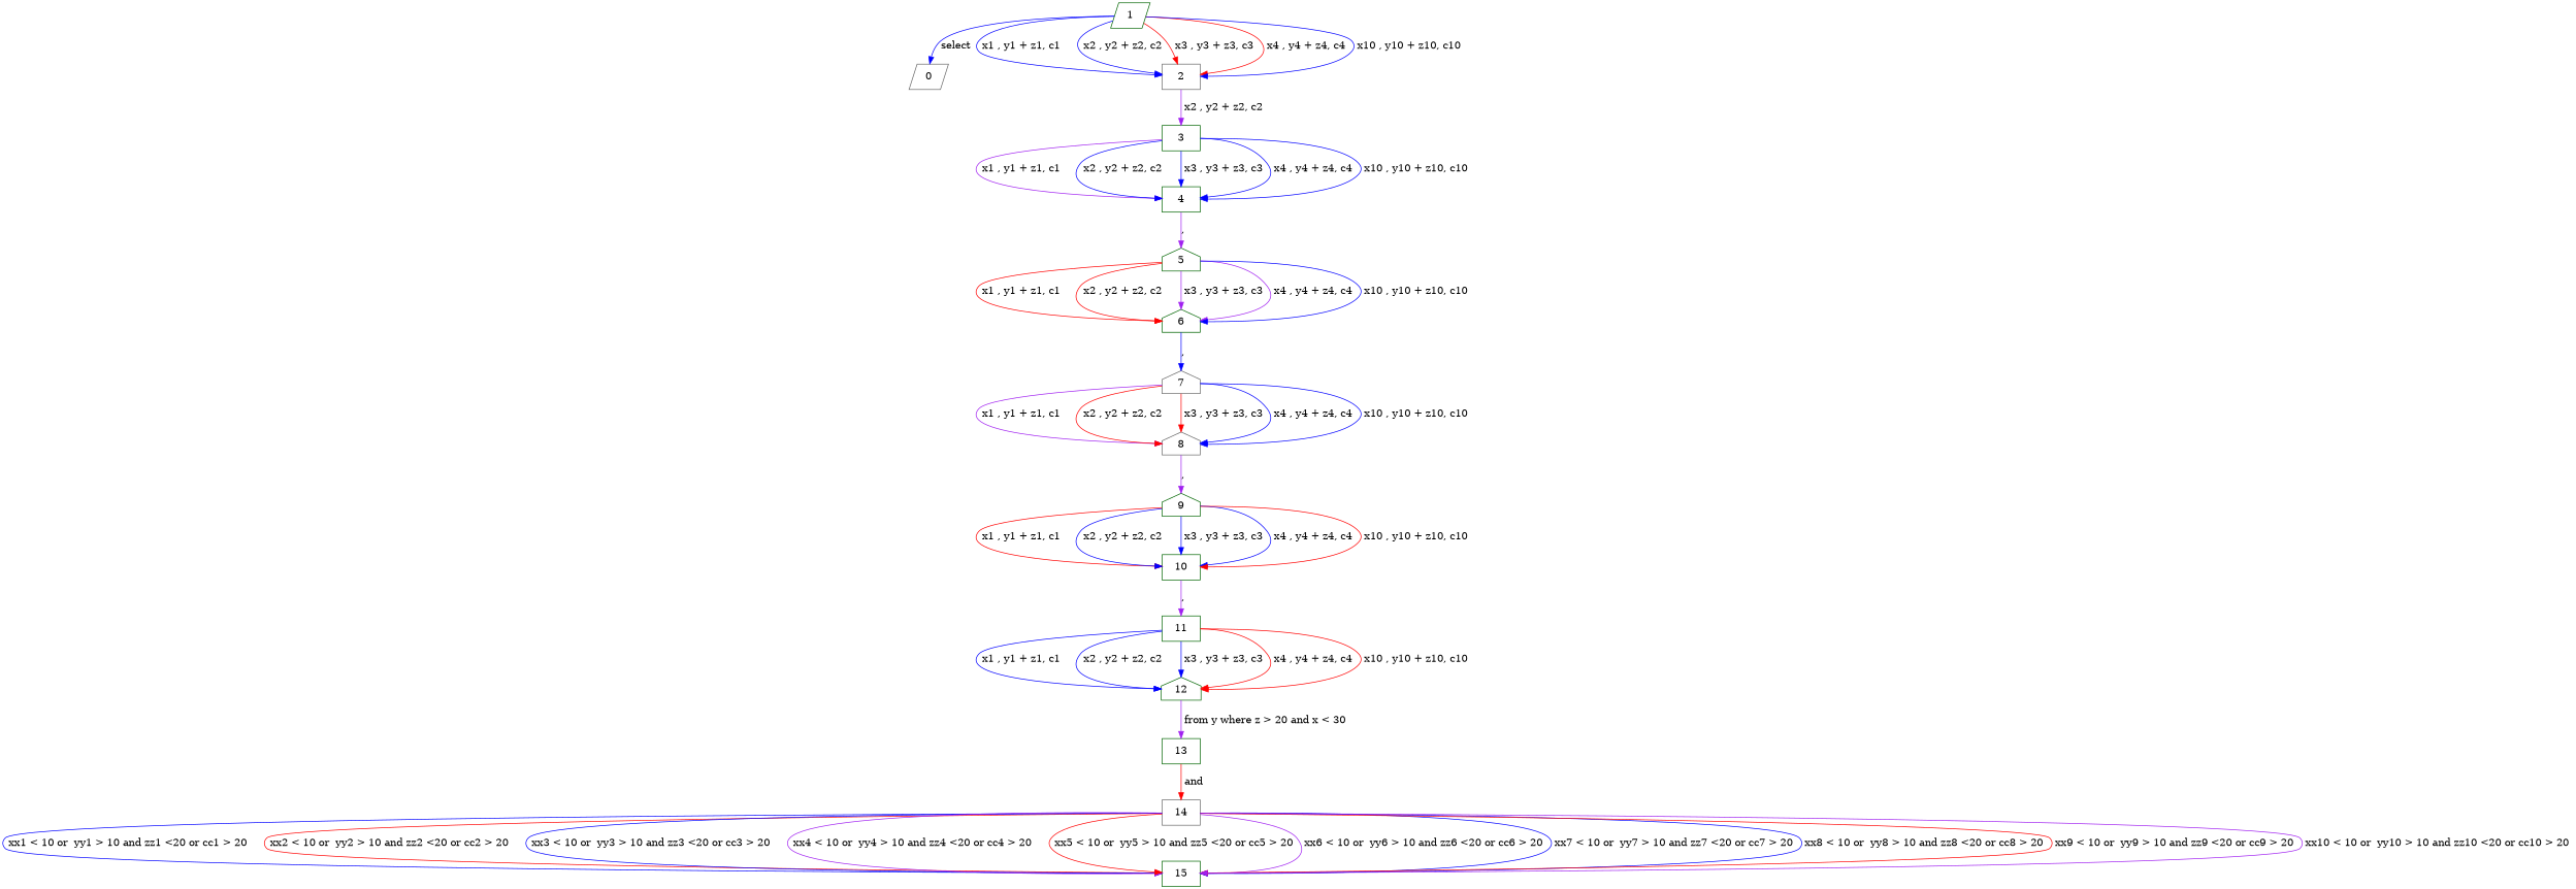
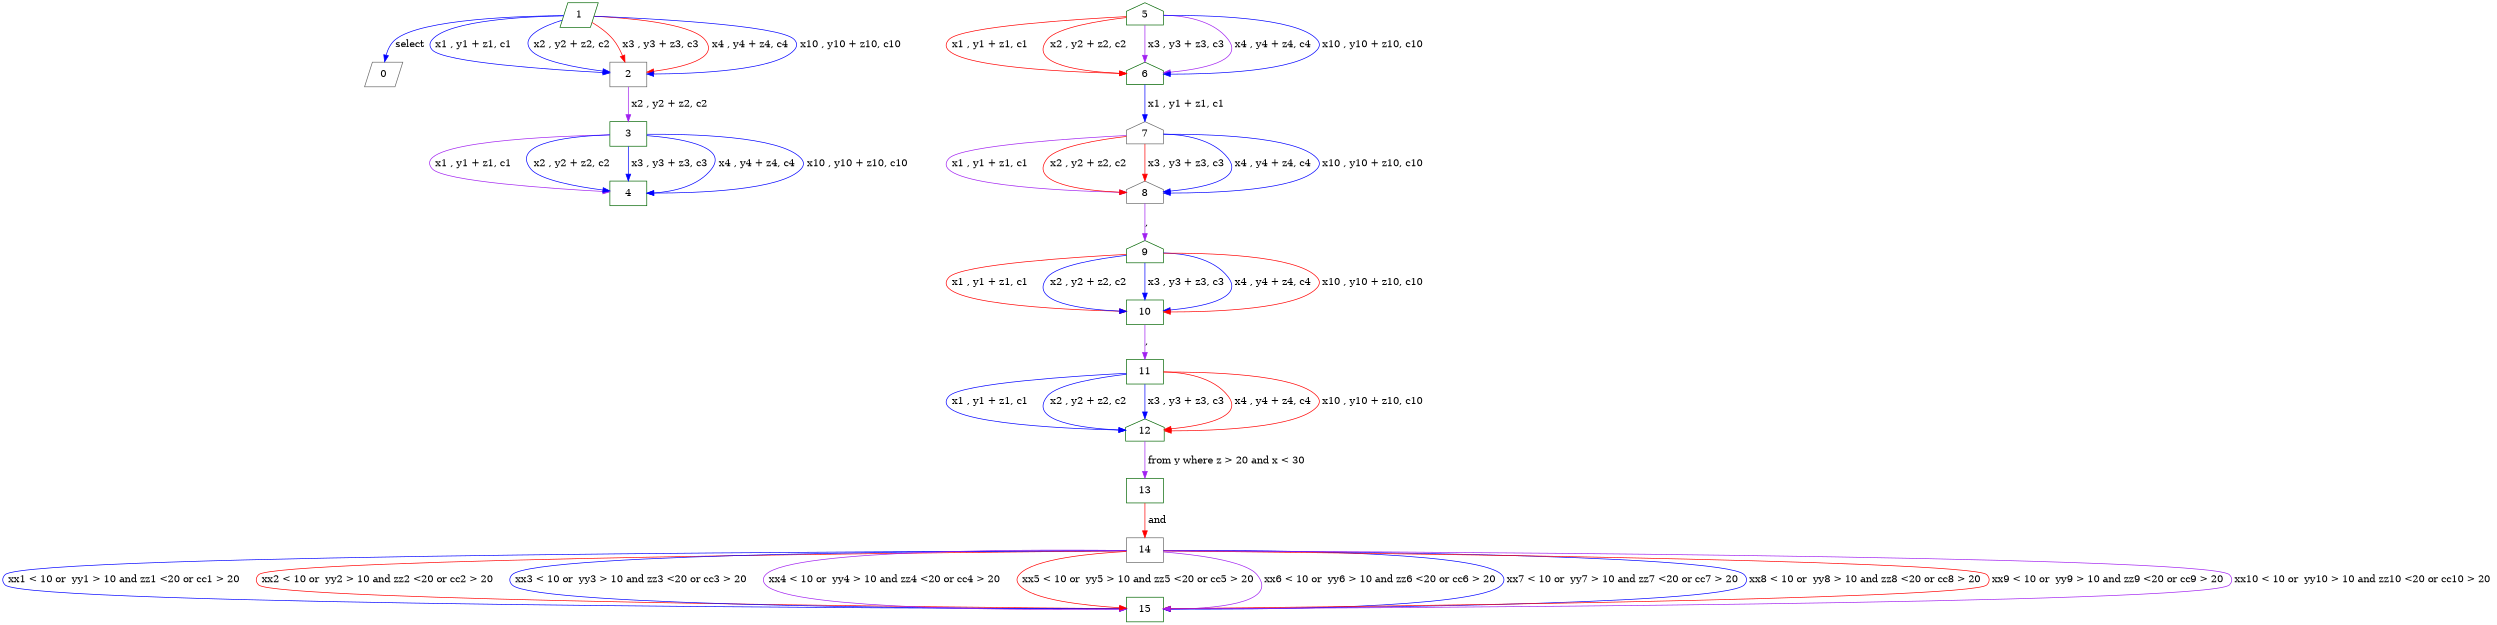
  digraph {
    node [color=darkgreen shape=box]
    edge [color=blue]
    0 [color=gray40 shape=parallelogram]
    1 [shape=parallelogram]
    2 [color=gray40]
    3
    4
    5 [shape=house]
    6 [shape=house]
    7 [color=gray40 shape=house]
    8 [color=gray40 shape=house]
    9 [shape=house]
    10
    11
    12 [shape=house]
    13
    14 [color=gray40]
    15
    1 -> 0 [label="select "]
    1 -> 2 [label=" x1 , y1 + z1, c1 "]
    1 -> 2 [label=" x2 , y2 + z2, c2 "]
    1 -> 2 [color=red label=" x3 , y3 + z3, c3 "]
    1 -> 2 [color=red label=" x4 , y4 + z4, c4 "]
    1 -> 2 [label=" x10 , y10 + z10, c10 "]
    2 -> 3 [color=purple label=" x2 , y2 + z2, c2 "]
    3 -> 4 [color=purple label=" x1 , y1 + z1, c1 "]
    3 -> 4 [label=" x2 , y2 + z2, c2 "]
    3 -> 4 [label=" x3 , y3 + z3, c3 "]
    3 -> 4 [label=" x4 , y4 + z4, c4 "]
    3 -> 4 [label=" x10 , y10 + z10, c10 "]
-   4 -> 5 [color=purple label=","]
    5 -> 6 [color=red label=" x1 , y1 + z1, c1 "]
    5 -> 6 [color=red label=" x2 , y2 + z2, c2 "]
    5 -> 6 [color=purple label=" x3 , y3 + z3, c3 "]
    5 -> 6 [color=purple label=" x4 , y4 + z4, c4 "]
    5 -> 6 [label=" x10 , y10 + z10, c10 "]
-   6 -> 7 [label=","]
+   6 -> 7 [label=" x1 , y1 + z1, c1 "]
    7 -> 8 [color=purple label=" x1 , y1 + z1, c1 "]
    7 -> 8 [color=red label=" x2 , y2 + z2, c2 "]
    7 -> 8 [color=red label=" x3 , y3 + z3, c3 "]
    7 -> 8 [label=" x4 , y4 + z4, c4 "]
    7 -> 8 [label=" x10 , y10 + z10, c10 "]
    8 -> 9 [color=purple label=","]
    9 -> 10 [color=red label=" x1 , y1 + z1, c1 "]
    9 -> 10 [label=" x2 , y2 + z2, c2 "]
    9 -> 10 [label=" x3 , y3 + z3, c3 "]
    9 -> 10 [label=" x4 , y4 + z4, c4 "]
    9 -> 10 [color=red label=" x10 , y10 + z10, c10 "]
    10 -> 11 [color=purple label=","]
    11 -> 12 [label=" x1 , y1 + z1, c1 "]
    11 -> 12 [label=" x2 , y2 + z2, c2 "]
    11 -> 12 [label=" x3 , y3 + z3, c3 "]
    11 -> 12 [color=red label=" x4 , y4 + z4, c4 "]
    11 -> 12 [color=red label=" x10 , y10 + z10, c10 "]
    12 -> 13 [color=purple label=" from y where z > 20 and x < 30"]
    13 -> 14 [color=red label=" and "]
    14 -> 15 [label=" xx1 < 10 or  yy1 > 10 and zz1 <20 or cc1 > 20 "]
    14 -> 15 [color=red label=" xx2 < 10 or  yy2 > 10 and zz2 <20 or cc2 > 20 "]
    14 -> 15 [label=" xx3 < 10 or  yy3 > 10 and zz3 <20 or cc3 > 20 "]
    14 -> 15 [color=purple label=" xx4 < 10 or  yy4 > 10 and zz4 <20 or cc4 > 20 "]
    14 -> 15 [color=red label=" xx5 < 10 or  yy5 > 10 and zz5 <20 or cc5 > 20 "]
    14 -> 15 [color=purple label=" xx6 < 10 or  yy6 > 10 and zz6 <20 or cc6 > 20 "]
    14 -> 15 [label=" xx7 < 10 or  yy7 > 10 and zz7 <20 or cc7 > 20 "]
    14 -> 15 [label=" xx8 < 10 or  yy8 > 10 and zz8 <20 or cc8 > 20 "]
    14 -> 15 [color=red label=" xx9 < 10 or  yy9 > 10 and zz9 <20 or cc9 > 20 "]
    14 -> 15 [color=purple label=" xx10 < 10 or  yy10 > 10 and zz10 <20 or cc10 > 20 "]
  }
